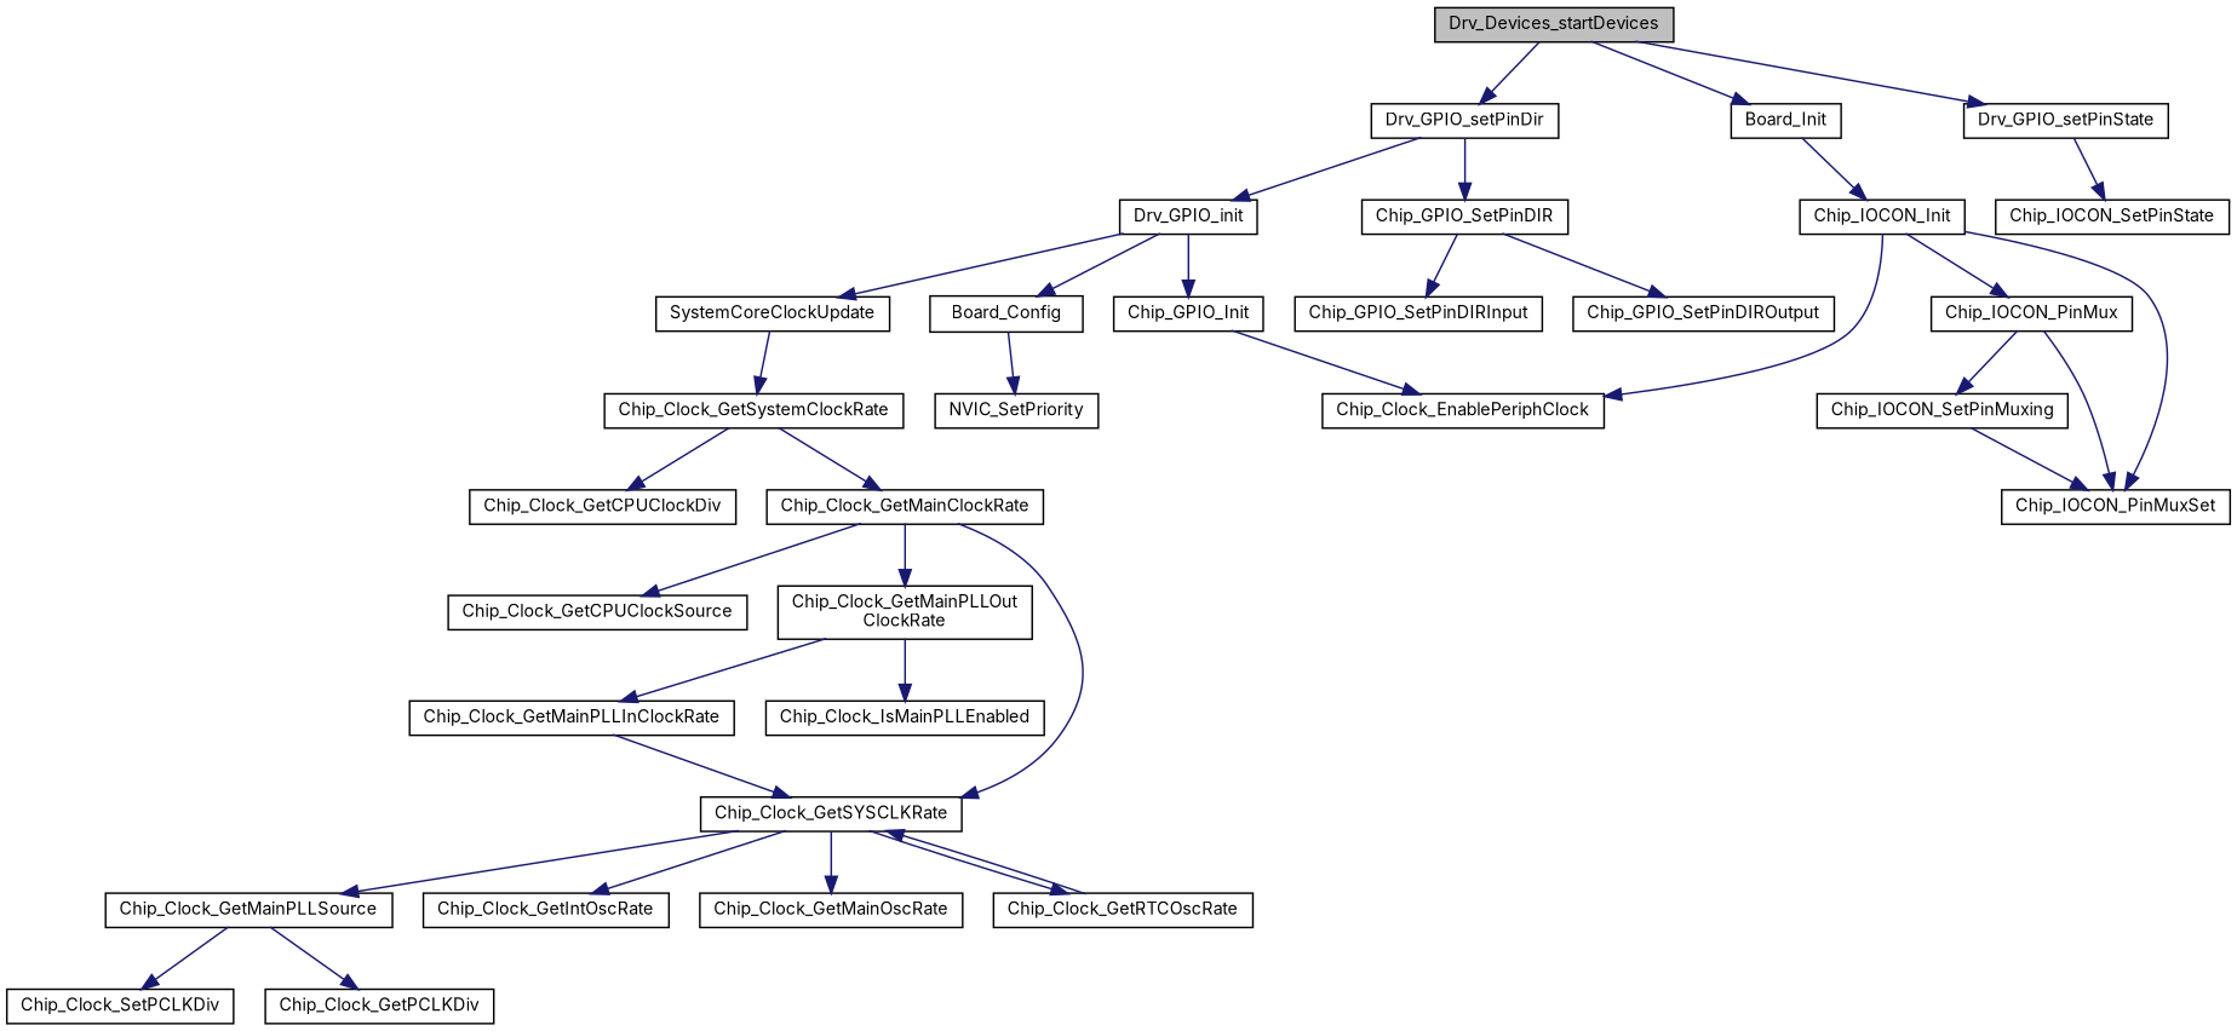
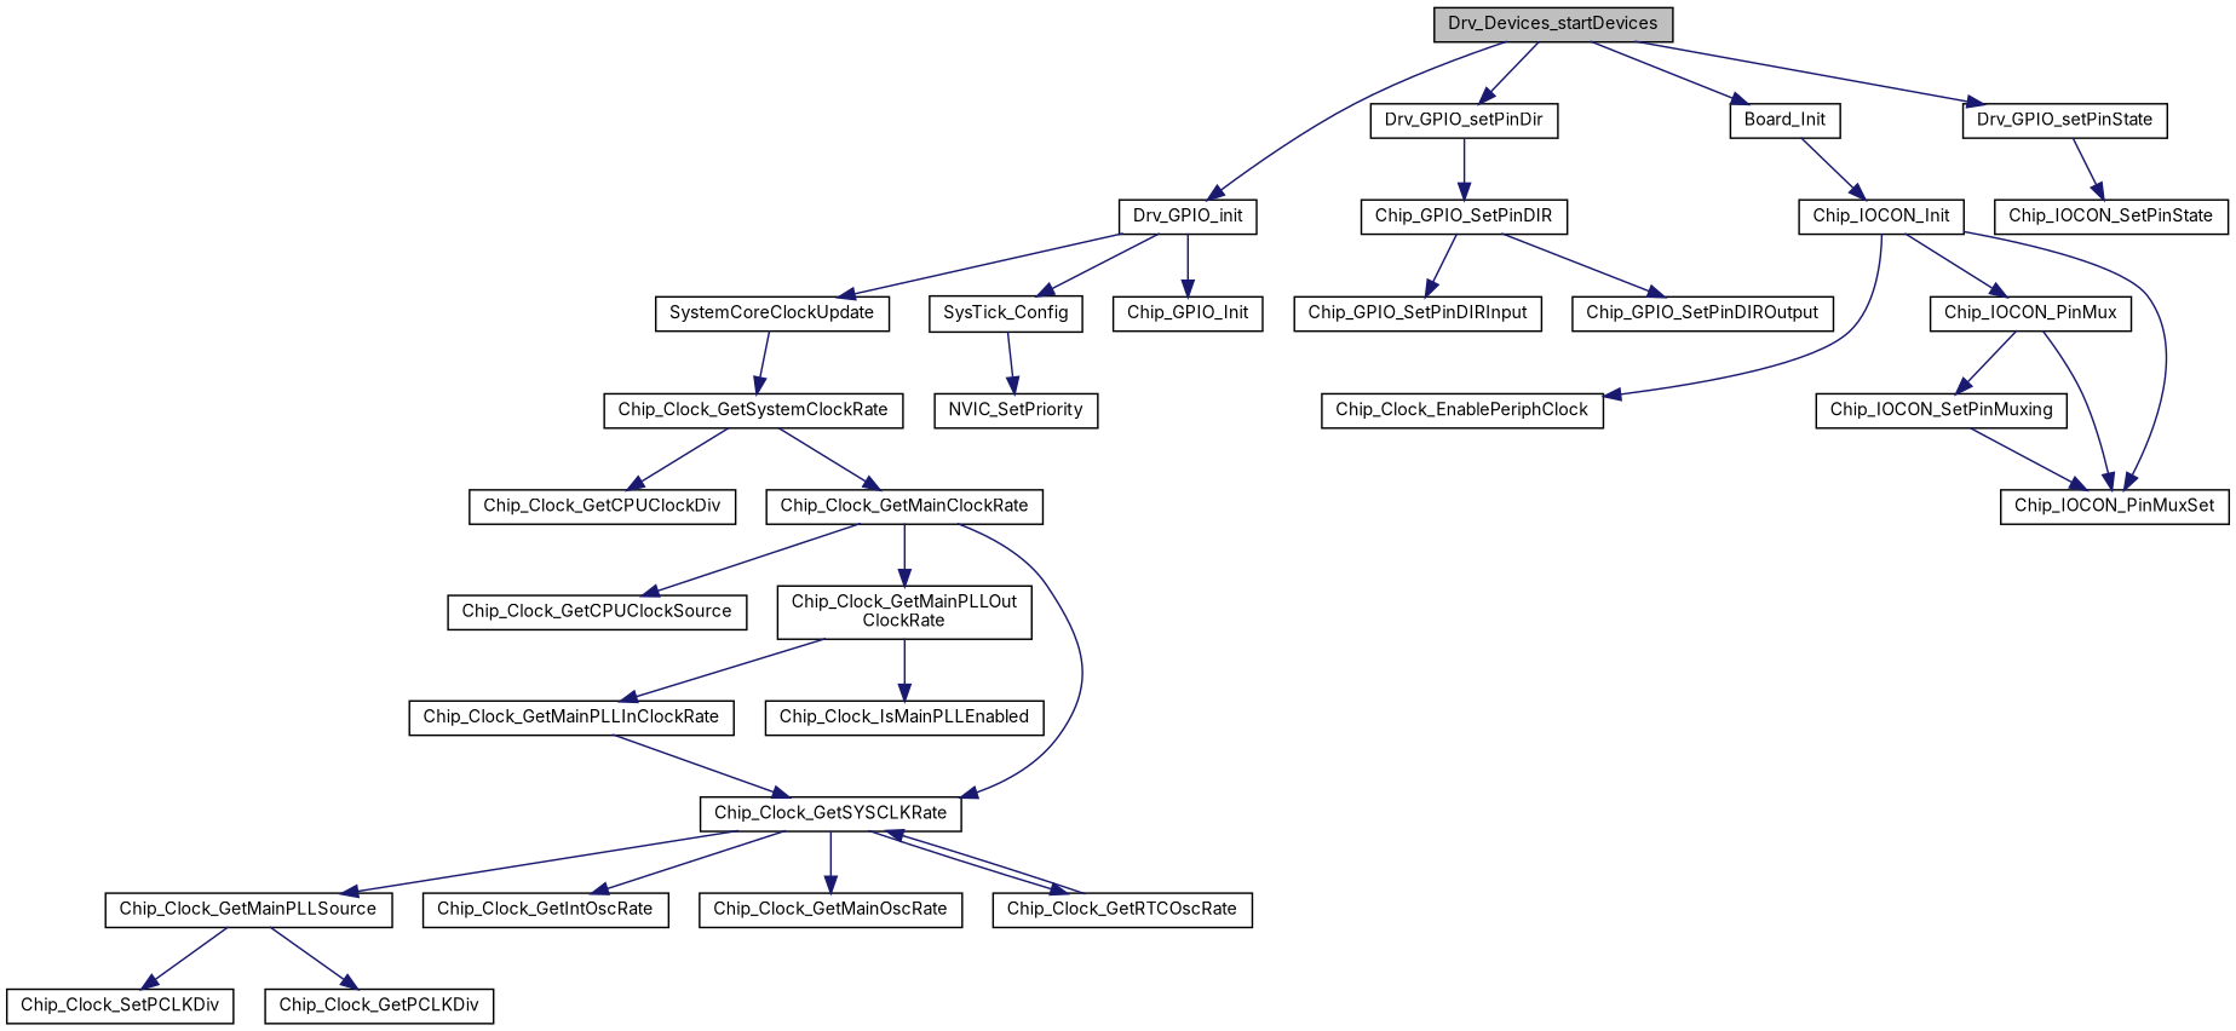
  digraph {
    fontname=Inter
    rankdir=TB
    node [color=black fillcolor=white fontname=Inter fontsize=10 shape=record style=filled]
    edge [color=midnightblue fontname=Inter fontsize=10 labelfontname=FreeSans labelfontsize=10 style=solid]
    n1 [fillcolor=grey75 fontcolor=black height=0.2 label=Drv_Devices_startDevices width=0.4]
    n2 [height=0.2 label=Board_Init width=0.4]
    n3 [height=0.2 label=Drv_GPIO_init width=0.4]
    n4 [height=0.2 label=Drv_GPIO_setPinDir width=0.4]
    n5 [height=0.2 label=Drv_GPIO_setPinState width=0.4]
    n6 [height=0.2 label=Chip_IOCON_Init width=0.4]
    n7 [height=0.2 label=Chip_GPIO_Init width=0.4]
    n8 [height=0.2 label=SystemCoreClockUpdate width=0.4]
-   n9 [height=0.2 label=Board_Config width=0.4]
+   n9 [height=0.2 label=SysTick_Config width=0.4]
    n10 [height=0.2 label=Chip_GPIO_SetPinDIR width=0.4]
    n11 [height=0.2 label=Chip_IOCON_SetPinState width=0.4]
    n12 [height=0.2 label=Chip_Clock_EnablePeriphClock width=0.4]
    n13 [height=0.2 label=Chip_IOCON_PinMuxSet width=0.4]
    n14 [height=0.2 label=Chip_IOCON_PinMux width=0.4]
    n15 [height=0.2 label=Chip_IOCON_SetPinMuxing width=0.4]
    n16 [height=0.2 label=Chip_Clock_GetSystemClockRate width=0.4]
    n17 [height=0.2 label=NVIC_SetPriority width=0.4]
    n18 [height=0.2 label=Chip_Clock_GetMainClockRate width=0.4]
    n19 [height=0.2 label=Chip_Clock_GetCPUClockDiv width=0.4]
    n20 [height=0.2 label=Chip_Clock_GetCPUClockSource width=0.4]
    n21 [height=0.2 label="Chip_Clock_GetMainPLLOut\lClockRate" width=0.4]
    n22 [height=0.2 label=Chip_Clock_GetSYSCLKRate width=0.4]
    n23 [height=0.2 label=Chip_Clock_IsMainPLLEnabled width=0.4]
    n24 [height=0.2 label=Chip_Clock_GetMainPLLInClockRate width=0.4]
    n25 [height=0.2 label=Chip_Clock_GetMainPLLSource width=0.4]
    n26 [height=0.2 label=Chip_Clock_GetIntOscRate width=0.4]
    n27 [height=0.2 label=Chip_Clock_GetMainOscRate width=0.4]
    n28 [height=0.2 label=Chip_Clock_GetRTCOscRate width=0.4]
    n29 [height=0.2 label=Chip_Clock_SetPCLKDiv width=0.4]
    n30 [height=0.2 label=Chip_Clock_GetPCLKDiv width=0.4]
    n31 [height=0.2 label=Chip_GPIO_SetPinDIROutput width=0.4]
    n32 [height=0.2 label=Chip_GPIO_SetPinDIRInput width=0.4]
    n1 -> n2
-   n4 -> n3
+   n1 -> n3
    n1 -> n4
    n1 -> n5
    n2 -> n6
    n3 -> n7
    n3 -> n8
    n3 -> n9
    n4 -> n10
    n5 -> n11
    n6 -> n12
    n6 -> n13
    n6 -> n14
-   n7 -> n12
    n8 -> n16
    n9 -> n17
    n10 -> n31
    n10 -> n32
    n14 -> n13
    n14 -> n15
    n15 -> n13
    n16 -> n18
    n16 -> n19
    n18 -> n20
    n18 -> n21
    n18 -> n22
    n21 -> n23
    n21 -> n24
    n22 -> n25
    n22 -> n26
    n22 -> n27
    n22 -> n28
    n24 -> n22
    n25 -> n29
    n25 -> n30
    n28 -> n22
  }
